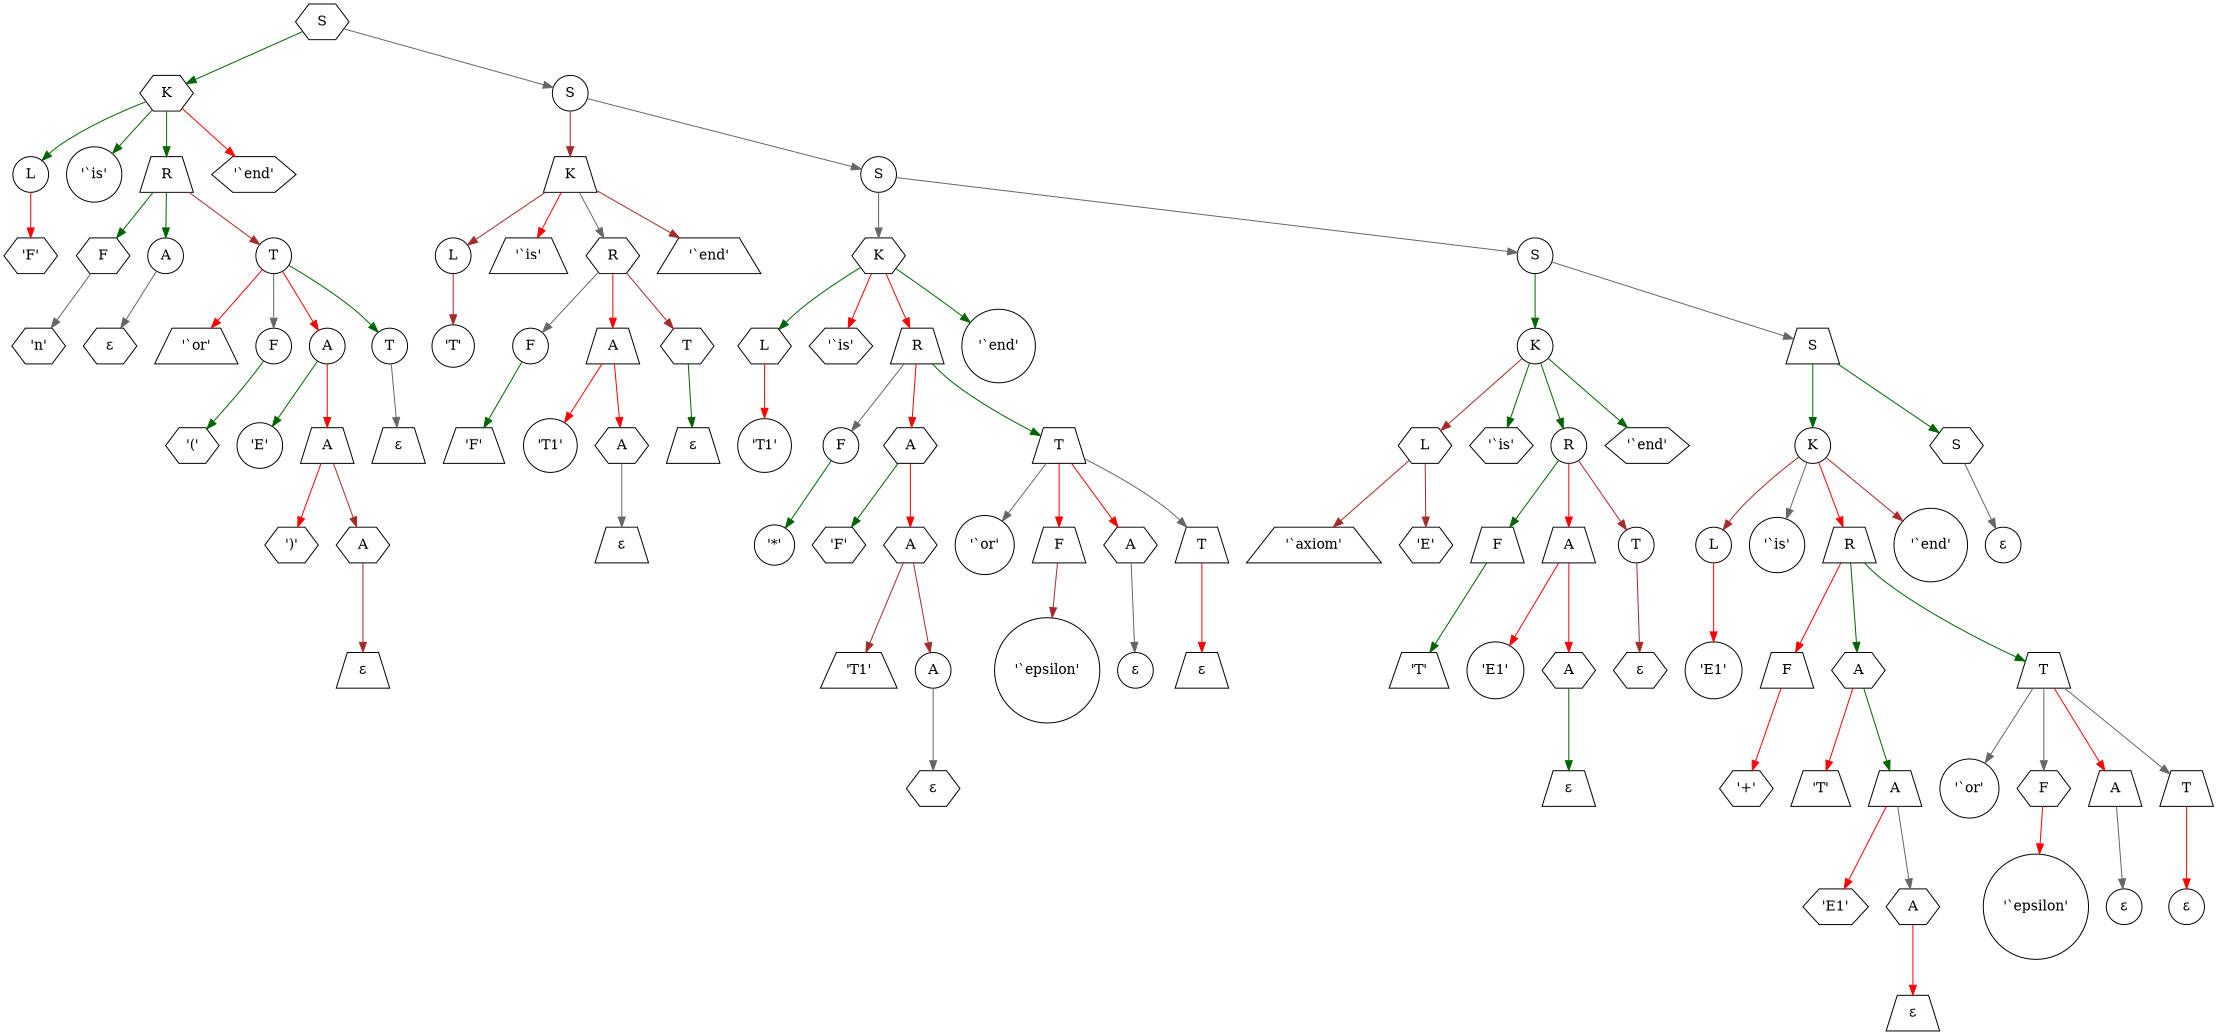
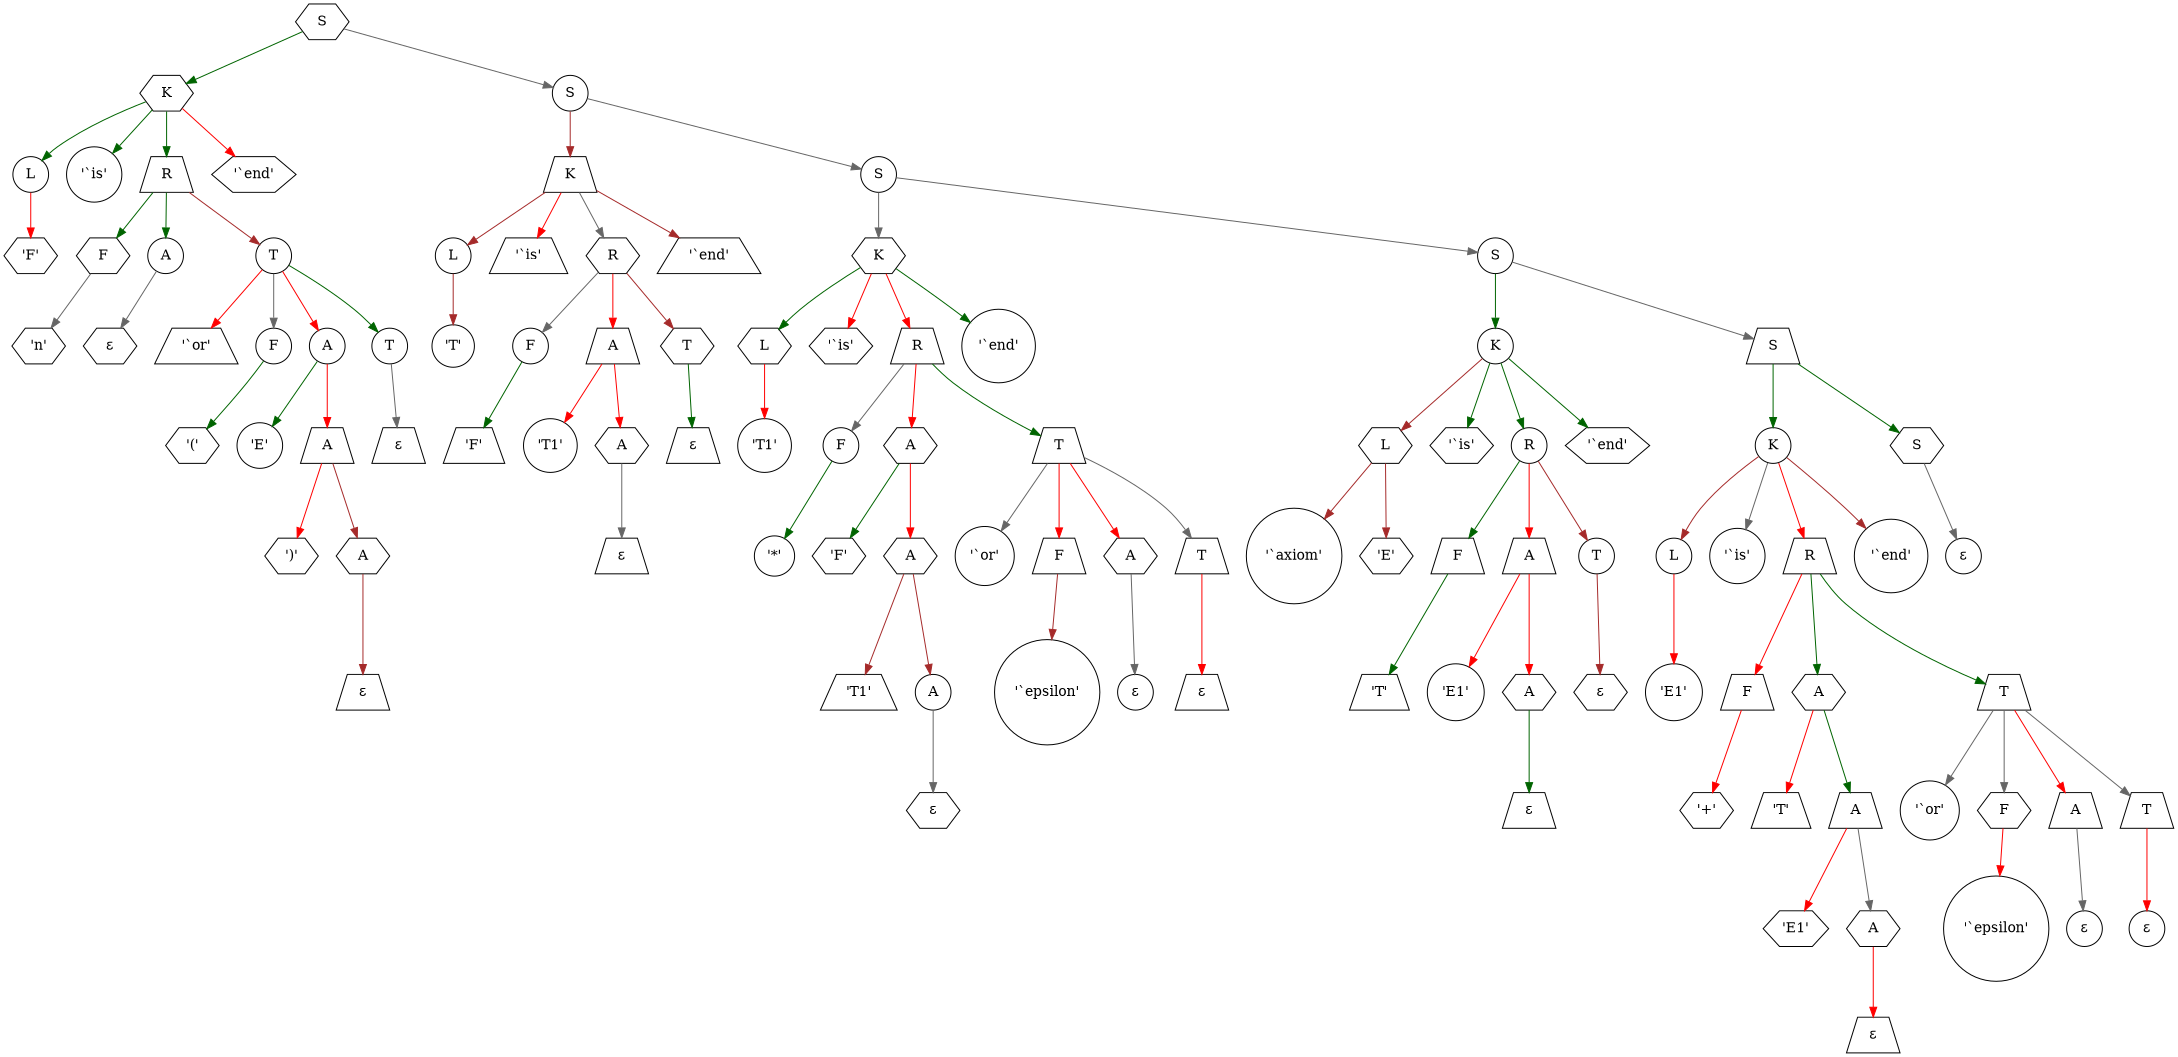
  digraph {
    node [shape=circle]
    edge [color=red]
    n1 [label=S shape=hexagon]
    n2 [label=K shape=hexagon]
    n3 [label=S]
    n4 [label=L]
    n5 [label="'`is'"]
    n6 [label=R shape=trapezium]
    n7 [label="'`end'" shape=hexagon]
    n8 [label="'F'" shape=hexagon]
    n9 [label=F shape=hexagon]
    n10 [label=A]
    n11 [label=T]
    n12 [label="'n'" shape=hexagon]
    n13 [label="ε" shape=hexagon]
    n14 [label="'`or'" shape=trapezium]
    n15 [label=F]
    n16 [label=A]
    n17 [label=T]
    n18 [label="'('" shape=hexagon]
    n19 [label="'E'"]
    n20 [label=A shape=trapezium]
    n21 [label="')'" shape=hexagon]
    n22 [label=A shape=hexagon]
    n23 [label="ε" shape=trapezium]
    n24 [label="ε" shape=trapezium]
    n25 [label=K shape=trapezium]
    n26 [label=S]
    n27 [label=L]
    n28 [label="'`is'" shape=trapezium]
    n29 [label=R shape=hexagon]
    n30 [label="'`end'" shape=trapezium]
    n31 [label="'T'"]
    n32 [label=F]
    n33 [label=A shape=trapezium]
    n34 [label=T shape=hexagon]
    n35 [label="'F'" shape=trapezium]
    n36 [label="'T1'"]
    n37 [label=A shape=hexagon]
    n38 [label="ε" shape=trapezium]
    n39 [label="ε" shape=trapezium]
    n40 [label=K shape=hexagon]
    n41 [label=S]
    n42 [label=L shape=hexagon]
    n43 [label="'`is'" shape=hexagon]
    n44 [label=R shape=trapezium]
    n45 [label="'`end'"]
    n46 [label="'T1'"]
    n47 [label=F]
    n48 [label=A shape=hexagon]
    n49 [label=T shape=trapezium]
    n50 [label="'*'"]
    n51 [label="'F'" shape=hexagon]
    n52 [label=A shape=hexagon]
    n53 [label="'T1'" shape=trapezium]
    n54 [label=A]
    n55 [label="ε" shape=hexagon]
    n56 [label="'`or'"]
    n57 [label=F shape=trapezium]
    n58 [label=A shape=hexagon]
    n59 [label=T shape=trapezium]
    n60 [label="'`epsilon'"]
    n61 [label="ε"]
    n62 [label="ε" shape=trapezium]
    n63 [label=K]
    n64 [label=S shape=trapezium]
    n65 [label=L shape=hexagon]
    n66 [label="'`is'" shape=hexagon]
    n67 [label=R]
    n68 [label="'`end'" shape=hexagon]
-   n69 [label="'`axiom'" shape=trapezium]
+   n69 [label="'`axiom'"]
    n70 [label="'E'" shape=hexagon]
    n71 [label=F shape=trapezium]
    n72 [label=A shape=trapezium]
    n73 [label=T]
    n74 [label="'T'" shape=trapezium]
    n75 [label="'E1'"]
    n76 [label=A shape=hexagon]
    n77 [label="ε" shape=trapezium]
    n78 [label="ε" shape=hexagon]
    n79 [label=K]
    n80 [label=S shape=hexagon]
    n81 [label=L]
    n82 [label="'`is'"]
    n83 [label=R shape=trapezium]
    n84 [label="'`end'"]
    n85 [label="'E1'"]
    n86 [label=F shape=trapezium]
    n87 [label=A shape=hexagon]
    n88 [label=T shape=trapezium]
    n89 [label="'+'" shape=hexagon]
    n90 [label="'T'" shape=trapezium]
    n91 [label=A shape=trapezium]
    n92 [label="'E1'" shape=hexagon]
    n93 [label=A shape=hexagon]
    n94 [label="ε" shape=trapezium]
    n95 [label="'`or'"]
    n96 [label=F shape=hexagon]
    n97 [label=A shape=trapezium]
    n98 [label=T shape=trapezium]
    n99 [label="'`epsilon'"]
    n100 [label="ε"]
    n101 [label="ε"]
    n102 [label="ε"]
    n1 -> n2 [color=darkgreen]
    n1 -> n3 [color=gray40]
    n2 -> n4 [color=darkgreen]
    n2 -> n5 [color=darkgreen]
    n2 -> n6 [color=darkgreen]
    n2 -> n7
    n3 -> n25 [color=brown]
    n3 -> n26 [color=gray40]
    n4 -> n8
    n6 -> n9 [color=darkgreen]
    n6 -> n10 [color=darkgreen]
    n6 -> n11 [color=brown]
    n9 -> n12 [color=gray40]
    n10 -> n13 [color=gray40]
    n11 -> n14
    n11 -> n15 [color=gray40]
    n11 -> n16
    n11 -> n17 [color=darkgreen]
    n15 -> n18 [color=darkgreen]
    n16 -> n19 [color=darkgreen]
    n16 -> n20
    n17 -> n24 [color=gray40]
    n20 -> n21
    n20 -> n22 [color=brown]
    n22 -> n23 [color=brown]
    n25 -> n27 [color=brown]
    n25 -> n28
    n25 -> n29 [color=gray40]
    n25 -> n30 [color=brown]
    n26 -> n40 [color=gray40]
    n26 -> n41 [color=gray40]
    n27 -> n31 [color=brown]
    n29 -> n32 [color=gray40]
    n29 -> n33
    n29 -> n34 [color=brown]
    n32 -> n35 [color=darkgreen]
    n33 -> n36
    n33 -> n37
    n34 -> n39 [color=darkgreen]
    n37 -> n38 [color=gray40]
    n40 -> n42 [color=darkgreen]
    n40 -> n43
    n40 -> n44
    n40 -> n45 [color=darkgreen]
    n41 -> n63 [color=darkgreen]
    n41 -> n64 [color=gray40]
    n42 -> n46
    n44 -> n47 [color=gray40]
    n44 -> n48
    n44 -> n49 [color=darkgreen]
    n47 -> n50 [color=darkgreen]
    n48 -> n51 [color=darkgreen]
    n48 -> n52
    n49 -> n56 [color=gray40]
    n49 -> n57
    n49 -> n58
    n49 -> n59 [color=gray40]
    n52 -> n53 [color=brown]
    n52 -> n54 [color=brown]
    n54 -> n55 [color=gray40]
    n57 -> n60 [color=brown]
    n58 -> n61 [color=gray40]
    n59 -> n62
    n63 -> n65 [color=brown]
    n63 -> n66 [color=darkgreen]
    n63 -> n67 [color=darkgreen]
    n63 -> n68 [color=darkgreen]
    n64 -> n79 [color=darkgreen]
    n64 -> n80 [color=darkgreen]
    n65 -> n69 [color=brown]
    n65 -> n70 [color=brown]
    n67 -> n71 [color=darkgreen]
    n67 -> n72
    n67 -> n73 [color=brown]
    n71 -> n74 [color=darkgreen]
    n72 -> n75
    n72 -> n76
    n73 -> n78 [color=brown]
    n76 -> n77 [color=darkgreen]
    n79 -> n81 [color=brown]
    n79 -> n82 [color=gray40]
    n79 -> n83
    n79 -> n84 [color=brown]
    n80 -> n102 [color=gray40]
    n81 -> n85
    n83 -> n86
    n83 -> n87 [color=darkgreen]
    n83 -> n88 [color=darkgreen]
    n86 -> n89
    n87 -> n90
    n87 -> n91 [color=darkgreen]
    n88 -> n95 [color=gray40]
    n88 -> n96 [color=gray40]
    n88 -> n97
    n88 -> n98 [color=gray40]
    n91 -> n92
    n91 -> n93 [color=gray40]
    n93 -> n94
    n96 -> n99
    n97 -> n100 [color=gray40]
    n98 -> n101
  }
